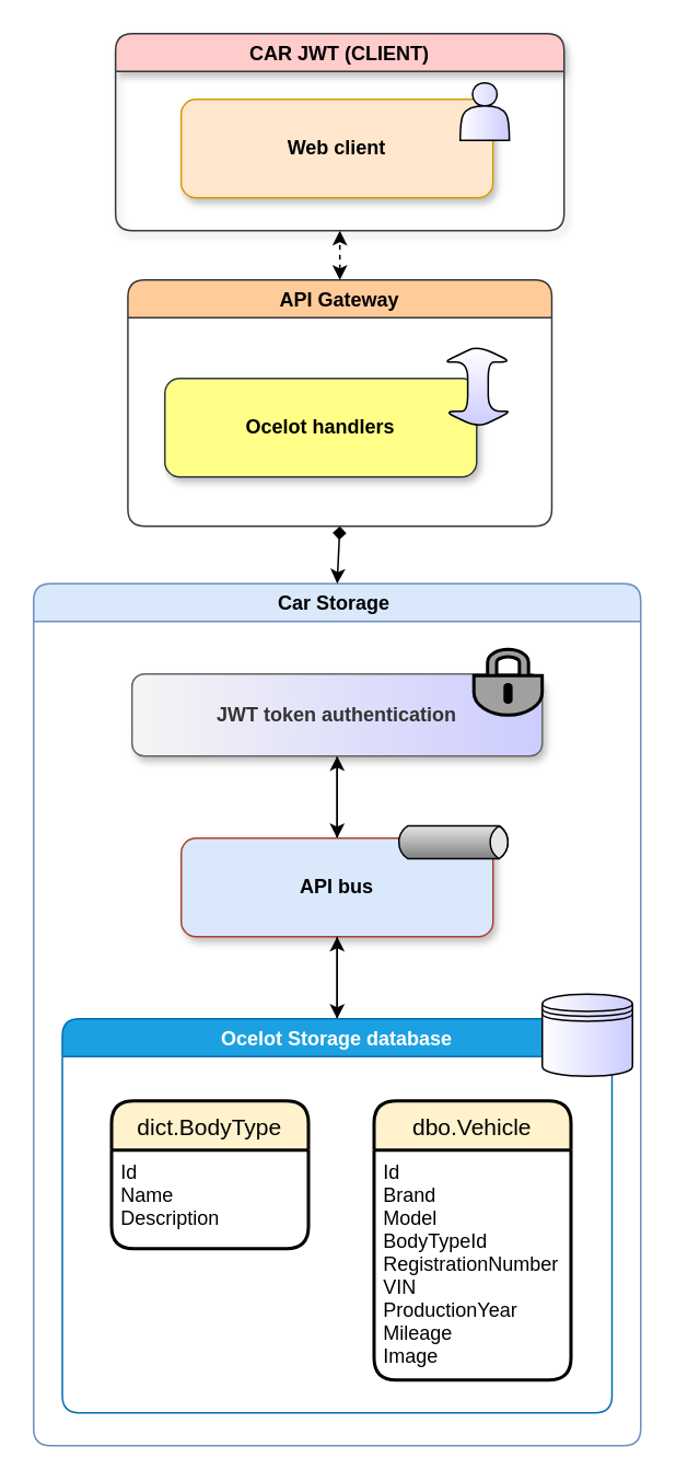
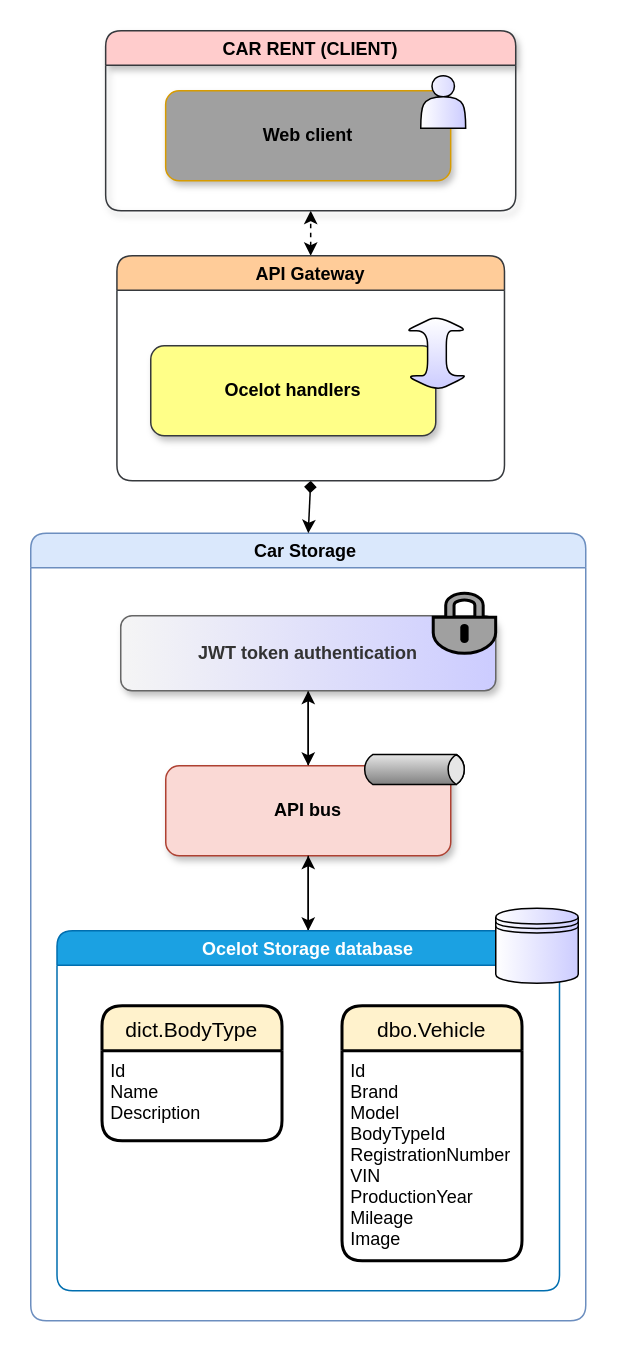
  <mxCell id="0" style=";html=1;" />
  <mxCell id="1" style=";html=1;" parent="0" />
  <mxCell id="2" value="" style="endArrow=classic;startArrow=classic;html=1;rounded=0;entryX=0.5;entryY=1;entryDx=0;entryDy=0;exitX=0.5;exitY=0;exitDx=0;exitDy=0;dashed=1;" parent="1" source="21" target="24" edge="1"><mxGeometry width="50" height="50" relative="1" as="geometry"><mxPoint x="190" y="230" as="sourcePoint" /><mxPoint x="206.63" y="110" as="targetPoint" /><Array as="points"><mxPoint x="207" y="170" /></Array></mxGeometry></mxCell>
  <mxCell id="3" value="Car Storage " style="swimlane;fillColor=#dae8fc;strokeColor=#6c8ebf;rounded=1;glass=0;shadow=0;swimlaneLine=1;" parent="1" vertex="1"><mxGeometry x="20" y="355" width="370" height="525" as="geometry" /></mxCell>
  <mxCell id="4" style="edgeStyle=orthogonalEdgeStyle;rounded=0;orthogonalLoop=1;jettySize=auto;html=1;entryX=0.5;entryY=1;entryDx=0;entryDy=0;fontSize=11;" edge="1" parent="3" source="5" target="8"><mxGeometry relative="1" as="geometry" /></mxCell>
- <mxCell id="5" value="API bus" style="whiteSpace=wrap;html=1;shadow=1;fillColor=#dae8fc;strokeColor=#ae4132;rounded=1;fontStyle=1;" parent="3" vertex="1"><mxGeometry x="90" y="155" width="190" height="60" as="geometry" /></mxCell>
+ <mxCell id="5" value="API bus" style="whiteSpace=wrap;html=1;shadow=1;fillColor=#fad9d5;strokeColor=#ae4132;rounded=1;fontStyle=1" parent="3" vertex="1"><mxGeometry x="90" y="155" width="190" height="60" as="geometry" /></mxCell>
  <mxCell id="6" style="edgeStyle=orthogonalEdgeStyle;rounded=0;orthogonalLoop=1;jettySize=auto;html=1;entryX=0.5;entryY=0;entryDx=0;entryDy=0;" parent="3" source="5" target="12" edge="1"><mxGeometry relative="1" as="geometry"><mxPoint x="170" y="260.0" as="targetPoint" /></mxGeometry></mxCell>
  <mxCell id="7" style="edgeStyle=orthogonalEdgeStyle;rounded=0;orthogonalLoop=1;jettySize=auto;html=1;entryX=0.5;entryY=0;entryDx=0;entryDy=0;fontSize=11;" edge="1" parent="3" source="8" target="5"><mxGeometry relative="1" as="geometry" /></mxCell>
  <mxCell id="8" value="JWT token authentication" style="rounded=1;whiteSpace=wrap;html=1;shadow=1;fillColor=#f5f5f5;fontColor=#333333;strokeColor=#666666;gradientColor=#CCCCFF;gradientDirection=east;fontStyle=1" parent="3" vertex="1"><mxGeometry x="60" y="55" width="250" height="50" as="geometry" /></mxCell>
  <mxCell id="9" value="" style="dashed=0;outlineConnect=0;strokeWidth=2;html=1;align=center;fontSize=8;verticalLabelPosition=bottom;verticalAlign=top;shape=mxgraph.eip.durable_subscriber;fillColor=#a0a0a0;rounded=1;shadow=0;glass=0;labelBackgroundColor=none;" parent="3" vertex="1"><mxGeometry x="268.32" y="40" width="41.63" height="40" as="geometry" /></mxCell>
  <mxCell id="10" value="" style="strokeWidth=1;outlineConnect=0;dashed=0;align=center;fontSize=8;shape=mxgraph.eip.messageChannel;html=1;verticalLabelPosition=bottom;verticalAlign=top;rounded=1;shadow=0;glass=0;labelBackgroundColor=none;gradientColor=#CCCCFF;gradientDirection=east;" parent="3" vertex="1"><mxGeometry x="220" y="120" width="71.63" height="74.99" as="geometry" /></mxCell>
  <mxCell id="11" style="edgeStyle=orthogonalEdgeStyle;rounded=0;orthogonalLoop=1;jettySize=auto;html=1;entryX=0.5;entryY=1;entryDx=0;entryDy=0;fontSize=11;" edge="1" parent="3" source="12" target="5"><mxGeometry relative="1" as="geometry" /></mxCell>
  <mxCell id="12" value="Ocelot Storage database" style="swimlane;rounded=1;shadow=0;fillColor=#1ba1e2;strokeColor=#006EAF;fontColor=#ffffff;gradientColor=none;swimlaneFillColor=default;" vertex="1" parent="3"><mxGeometry x="17.5" y="265" width="335" height="240" as="geometry" /></mxCell>
  <mxCell id="13" value="" style="shape=tableRow;horizontal=0;startSize=0;swimlaneHead=0;swimlaneBody=0;fillColor=none;collapsible=0;dropTarget=0;points=[[0,0.5],[1,0.5]];portConstraint=eastwest;top=0;left=0;right=0;bottom=0;rounded=1;shadow=0;" vertex="1" parent="12"><mxGeometry x="10" y="180" width="190" height="30" as="geometry" /></mxCell>
  <mxCell id="14" value="" style="shape=partialRectangle;connectable=0;fillColor=none;top=0;left=0;bottom=0;right=0;editable=1;overflow=hidden;rounded=1;shadow=0;" vertex="1" parent="13"><mxGeometry width="30" height="30" as="geometry"><mxRectangle width="30" height="30" as="alternateBounds" /></mxGeometry></mxCell>
  <mxCell id="15" value="dbo.Vehicle" style="swimlane;childLayout=stackLayout;horizontal=1;startSize=30;horizontalStack=0;rounded=1;fontSize=14;fontStyle=0;strokeWidth=2;resizeParent=0;resizeLast=1;shadow=0;dashed=0;align=center;gradientColor=none;fillColor=#FFF2CC;" vertex="1" parent="12"><mxGeometry x="190" y="50" width="120" height="170" as="geometry" /></mxCell>
  <mxCell id="16" value="Id&#10;Brand&#10;Model&#10;BodyTypeId&#10;RegistrationNumber&#10;VIN&#10;ProductionYear&#10;Mileage&#10;Image" style="align=left;strokeColor=none;fillColor=none;spacingLeft=4;fontSize=12;verticalAlign=top;resizable=0;rotatable=0;part=1;rounded=1;shadow=0;" vertex="1" parent="15"><mxGeometry y="30" width="120" height="140" as="geometry" /></mxCell>
  <mxCell id="17" value="dict.BodyType" style="swimlane;childLayout=stackLayout;horizontal=1;startSize=30;horizontalStack=0;rounded=1;fontSize=14;fontStyle=0;strokeWidth=2;resizeParent=0;resizeLast=1;shadow=0;dashed=0;align=center;gradientColor=none;fillColor=#FFF2CC;" vertex="1" parent="12"><mxGeometry x="30" y="50" width="120" height="90" as="geometry" /></mxCell>
  <mxCell id="18" value="Id&#10;Name&#10;Description" style="align=left;strokeColor=none;fillColor=none;spacingLeft=4;fontSize=12;verticalAlign=top;resizable=0;rotatable=0;part=1;rounded=1;shadow=0;" vertex="1" parent="17"><mxGeometry y="30" width="120" height="60" as="geometry" /></mxCell>
  <mxCell id="19" value="" style="shape=datastore;whiteSpace=wrap;html=1;rounded=1;shadow=0;glass=0;labelBackgroundColor=none;gradientColor=#CCCCFF;gradientDirection=east;" parent="12" vertex="1"><mxGeometry x="292.5" y="-15" width="55" height="50" as="geometry" /></mxCell>
  <mxCell id="20" value="" style="endArrow=diamond;startArrow=classic;html=1;rounded=0;exitX=0.5;exitY=0;exitDx=0;exitDy=0;entryX=0.5;entryY=1;entryDx=0;entryDy=0;" parent="1" source="3" target="21" edge="1"><mxGeometry width="50" height="50" relative="1" as="geometry"><mxPoint x="290" y="320" as="sourcePoint" /><mxPoint x="190" y="300" as="targetPoint" /></mxGeometry></mxCell>
  <mxCell id="21" value="API Gateway" style="swimlane;fillColor=#ffcc99;strokeColor=#36393d;rounded=1;" parent="1" vertex="1"><mxGeometry x="77.45" y="170" width="258.37" height="150" as="geometry" /></mxCell>
  <mxCell id="22" value="Ocelot handlers" style="whiteSpace=wrap;html=1;shadow=1;fillColor=#ffff88;strokeColor=#36393d;rounded=1;fontStyle=1" parent="21" vertex="1"><mxGeometry x="22.55" y="60" width="190" height="60" as="geometry" /></mxCell>
  <mxCell id="23" value="" style="shape=doubleArrow;direction=south;whiteSpace=wrap;html=1;rounded=1;shadow=0;glass=0;labelBackgroundColor=none;gradientColor=#CCCCFF;gradientDirection=east;" parent="21" vertex="1"><mxGeometry x="192.55" y="40" width="41.63" height="50" as="geometry" /></mxCell>
- <mxCell id="24" value="CAR JWT (CLIENT)" style="swimlane;shadow=1;fillColor=#ffcccc;strokeColor=#36393d;rounded=1;" parent="1" vertex="1"><mxGeometry x="69.94" y="20" width="273.38" height="120" as="geometry"><mxRectangle x="789.94" y="10" width="80" height="23" as="alternateBounds" /></mxGeometry></mxCell>
- <mxCell id="25" value="Web client&lt;br&gt;" style="whiteSpace=wrap;html=1;shadow=1;fillColor=#ffe6cc;strokeColor=#d79b00;rounded=1;fontStyle=1" parent="24" vertex="1"><mxGeometry x="40" y="40" width="190" height="60" as="geometry" /></mxCell>
+ <mxCell id="24" value="CAR RENT (CLIENT)" style="swimlane;shadow=1;fillColor=#ffcccc;strokeColor=#36393d;rounded=1;" parent="1" vertex="1"><mxGeometry x="69.94" y="20" width="273.38" height="120" as="geometry"><mxRectangle x="789.94" y="10" width="80" height="23" as="alternateBounds" /></mxGeometry></mxCell>
+ <mxCell id="25" value="Web client&lt;br&gt;" style="whiteSpace=wrap;html=1;shadow=1;fillColor=#a0a0a0;strokeColor=#d79b00;rounded=1;fontStyle=1;" parent="24" vertex="1"><mxGeometry x="40" y="40" width="190" height="60" as="geometry" /></mxCell>
  <mxCell id="26" value="" style="shape=actor;whiteSpace=wrap;html=1;rounded=1;shadow=0;glass=0;labelBackgroundColor=none;gradientColor=#CCCCFF;gradientDirection=east;" parent="24" vertex="1"><mxGeometry x="210.06" y="30" width="29.94" height="35" as="geometry" /></mxCell>
